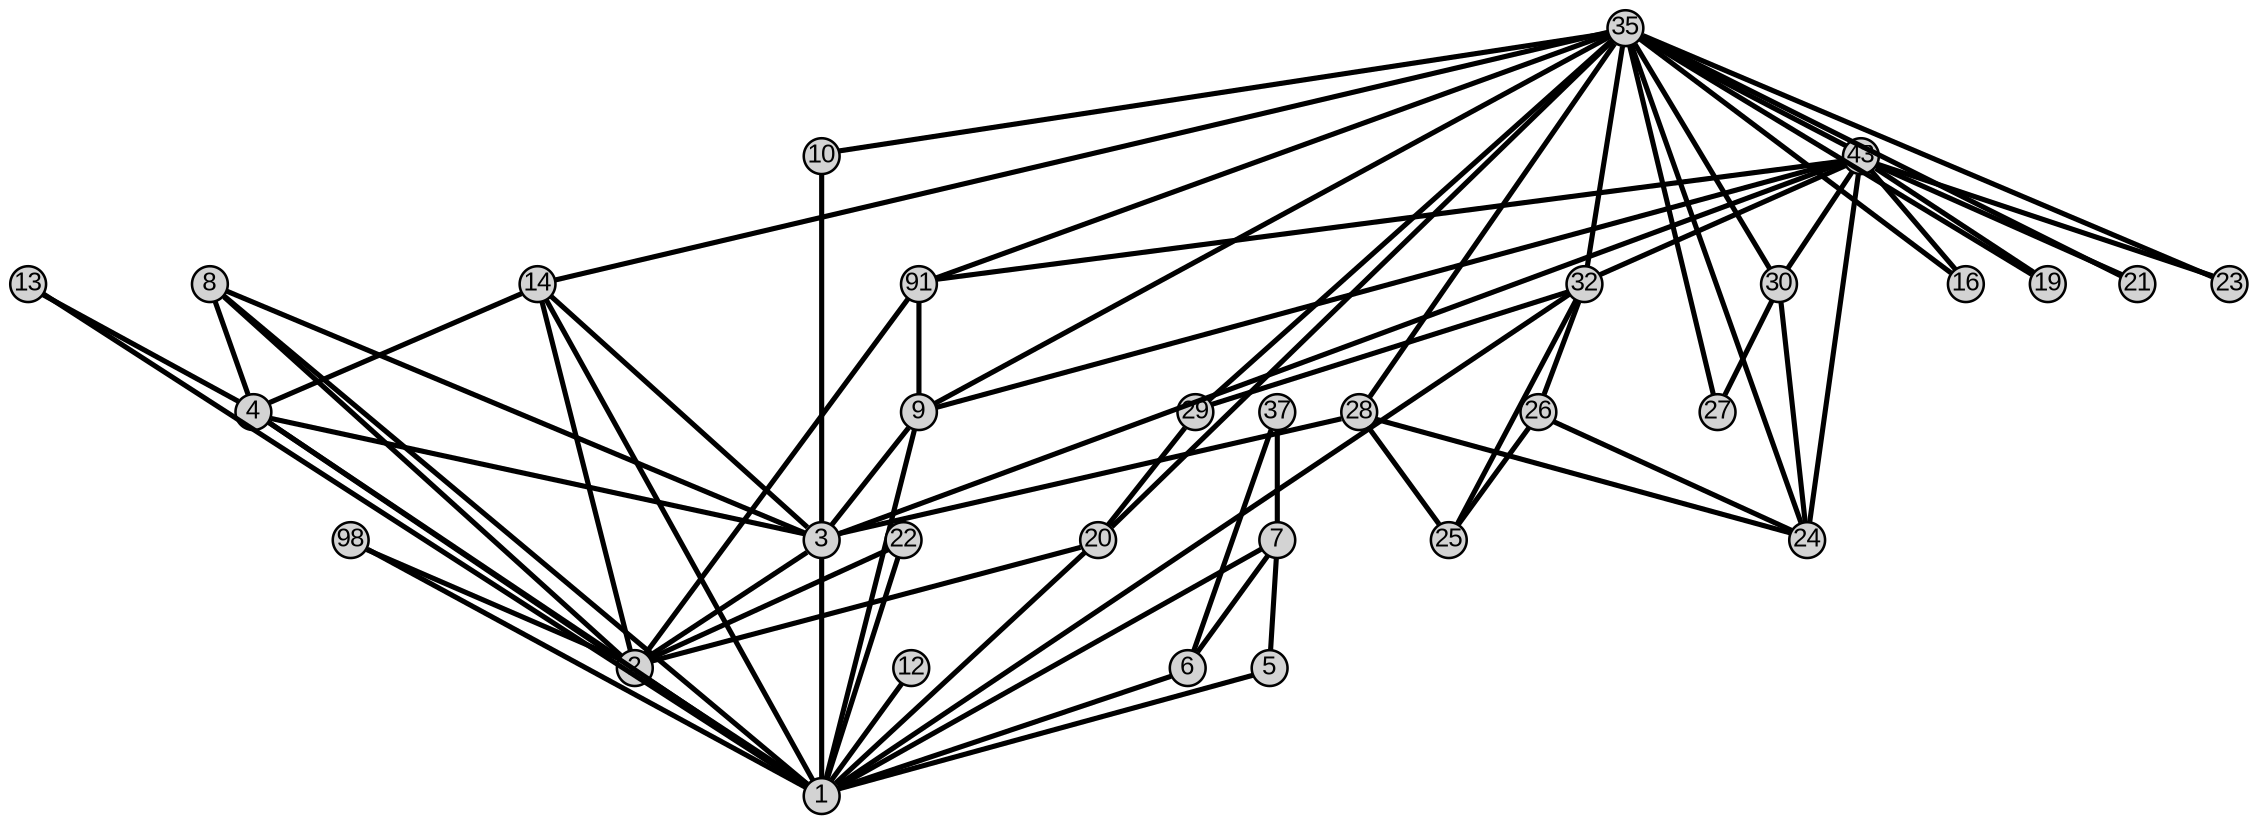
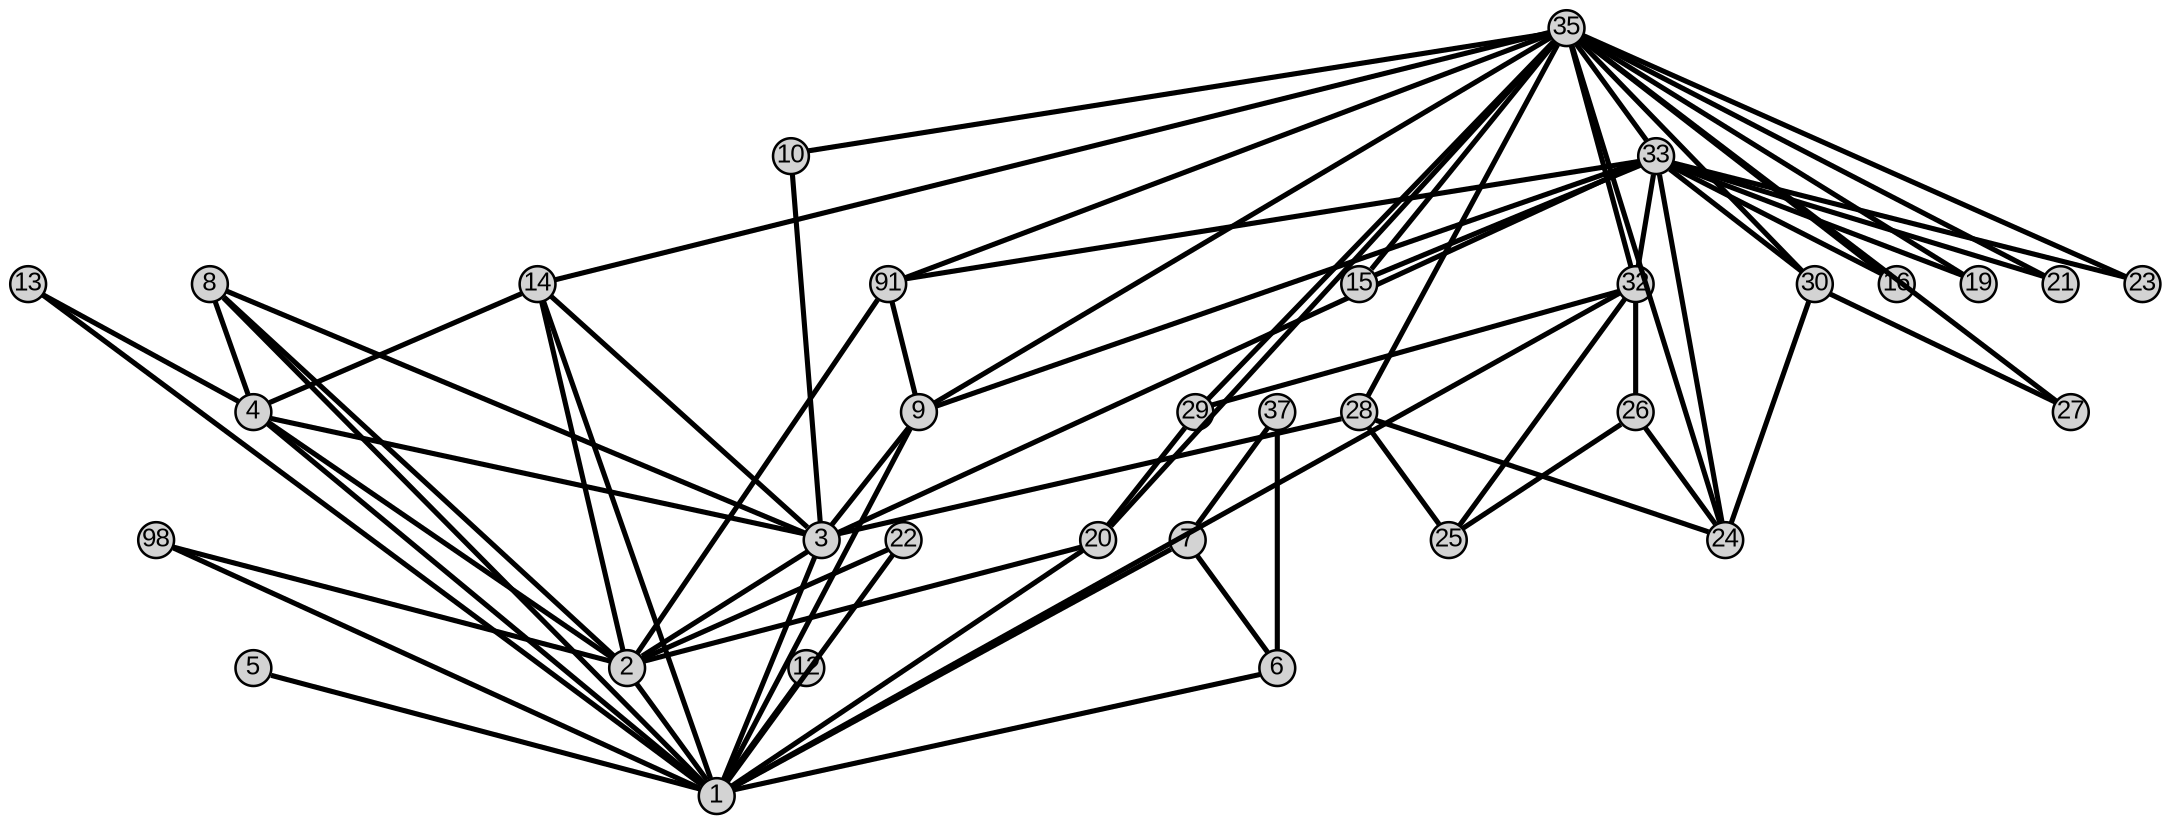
  graph {
    splines=line
    node [fixedsize=true fontname=Arial fontsize=10 shape=circle style=filled]
    edge [arrowhead=none penwidth=2]
    2 [height=0.20 width=0.05]
    1 [height=0.20 width=0.05]
    3 [height=0.20 width=0.05]
    4 [height=0.20 width=0.05]
    5 [height=0.20 width=0.05]
    6 [height=0.20 width=0.05]
    7 [height=0.20 width=0.05]
    8 [height=0.20 width=0.05]
    9 [height=0.20 width=0.05]
    10 [height=0.20 width=0.05]
    12 [height=0.20 width=0.05]
    13 [height=0.20 width=0.05]
    14 [height=0.20 width=0.05]
    n14 [height=0.20 label=37 width=0.05]
    n15 [height=0.20 label=98 width=0.05]
    20 [height=0.20 width=0.05]
    22 [height=0.20 width=0.05]
    26 [height=0.20 width=0.05]
    24 [height=0.20 width=0.05]
    25 [height=0.20 width=0.05]
    28 [height=0.20 width=0.05]
    29 [height=0.20 width=0.05]
    30 [height=0.20 width=0.05]
    27 [height=0.20 width=0.05]
    n25 [height=0.20 label=91 width=0.05]
    32 [height=0.20 width=0.05]
-   33 [height=0.20 width=0.05 label=43]
+   33 [height=0.20 width=0.05]
+   15 [height=0.20 width=0.05]
    16 [height=0.20 width=0.05]
    19 [height=0.20 width=0.05]
    21 [height=0.20 width=0.05]
    23 [height=0.20 width=0.05]
    n33 [height=0.20 label=35 width=0.05]
    2 -- 1
    3 -- 2
    3 -- 1
    4 -- 2
    4 -- 1
    4 -- 3
    5 -- 1
    6 -- 1
    7 -- 1
-   7 -- 5
    7 -- 6
    8 -- 2
    8 -- 1
    8 -- 3
    8 -- 4
    9 -- 1
    9 -- 3
    10 -- 3
    12 -- 1
    13 -- 1
    13 -- 4
    14 -- 2
    14 -- 1
    14 -- 3
    14 -- 4
    n14 -- 6
    n14 -- 7
    n15 -- 2
    n15 -- 1
    20 -- 2
    20 -- 1
    22 -- 2
    22 -- 1
    26 -- 24
    26 -- 25
    28 -- 3
    28 -- 24
    28 -- 25
    29 -- 20
    30 -- 24
    30 -- 27
    n25 -- 2
    n25 -- 9
    32 -- 1
    32 -- 26
    32 -- 25
    32 -- 29
    33 -- 3
    33 -- 9
    33 -- 24
    33 -- 30
    33 -- n25
    33 -- 32
+   33 -- 15
    33 -- 16
    33 -- 19
    33 -- 21
    33 -- 23
    n33 -- 9
    n33 -- 10
    n33 -- 14
    n33 -- 20
    n33 -- 24
    n33 -- 28
    n33 -- 29
    n33 -- 30
    n33 -- 27
    n33 -- n25
    n33 -- 32
    n33 -- 33
+   n33 -- 15
    n33 -- 16
    n33 -- 19
    n33 -- 21
    n33 -- 23
  }
